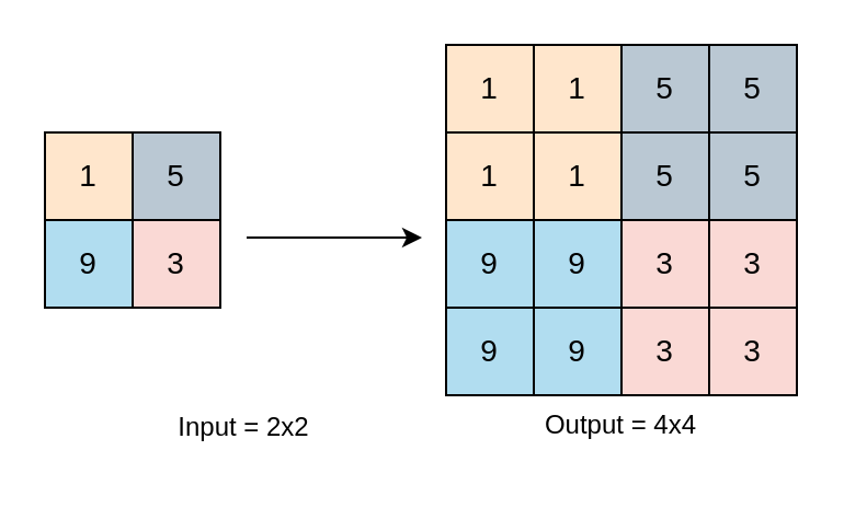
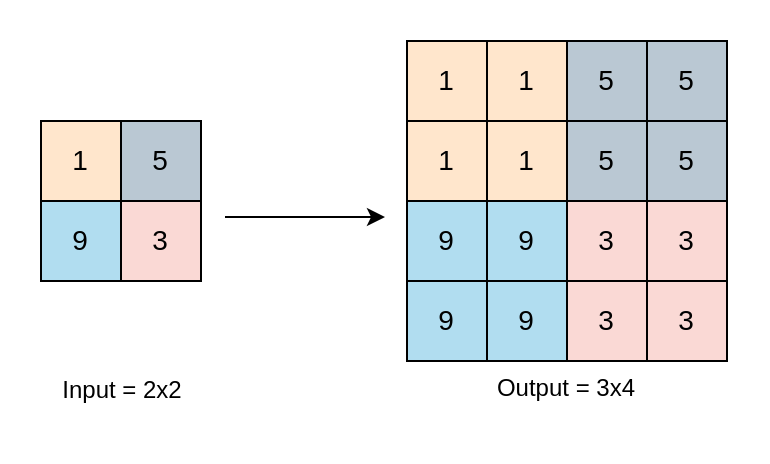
  <mxCell id="0" />
  <mxCell id="1" parent="0" />
  <mxCell id="2" value="1" style="whiteSpace=wrap;html=1;aspect=fixed;fillColor=#ffe6cc;strokeColor=#000000;fontSize=14;" parent="1" vertex="1"><mxGeometry x="203" y="20" width="40" height="40" as="geometry" /></mxCell>
  <mxCell id="3" value="1" style="whiteSpace=wrap;html=1;aspect=fixed;fillColor=#ffe6cc;strokeColor=#000000;fontSize=14;" parent="1" vertex="1"><mxGeometry x="243" y="20" width="40" height="40" as="geometry" /></mxCell>
  <mxCell id="4" value="1" style="whiteSpace=wrap;html=1;aspect=fixed;fillColor=#ffe6cc;strokeColor=#000000;fontSize=14;" parent="1" vertex="1"><mxGeometry x="243" y="60" width="40" height="40" as="geometry" /></mxCell>
  <mxCell id="5" value="1" style="whiteSpace=wrap;html=1;aspect=fixed;fillColor=#ffe6cc;strokeColor=#000000;fontSize=14;" parent="1" vertex="1"><mxGeometry x="203" y="60" width="40" height="40" as="geometry" /></mxCell>
  <mxCell id="6" value="5" style="whiteSpace=wrap;html=1;aspect=fixed;fillColor=#bac8d3;strokeColor=#000000;fontSize=14;" parent="1" vertex="1"><mxGeometry x="283" y="20" width="40" height="40" as="geometry" /></mxCell>
  <mxCell id="7" value="5" style="whiteSpace=wrap;html=1;aspect=fixed;fillColor=#bac8d3;strokeColor=#000000;fontSize=14;" parent="1" vertex="1"><mxGeometry x="323" y="20" width="40" height="40" as="geometry" /></mxCell>
  <mxCell id="8" value="5" style="whiteSpace=wrap;html=1;aspect=fixed;fillColor=#bac8d3;strokeColor=#000000;fontSize=14;" parent="1" vertex="1"><mxGeometry x="323" y="60" width="40" height="40" as="geometry" /></mxCell>
  <mxCell id="9" value="5" style="whiteSpace=wrap;html=1;aspect=fixed;fillColor=#bac8d3;strokeColor=#000000;fontSize=14;" parent="1" vertex="1"><mxGeometry x="283" y="60" width="40" height="40" as="geometry" /></mxCell>
  <mxCell id="10" value="9" style="whiteSpace=wrap;html=1;aspect=fixed;fillColor=#b1ddf0;strokeColor=#000000;fontSize=14;" parent="1" vertex="1"><mxGeometry x="203" y="100" width="40" height="40" as="geometry" /></mxCell>
  <mxCell id="11" value="9" style="whiteSpace=wrap;html=1;aspect=fixed;fillColor=#b1ddf0;strokeColor=#000000;fontSize=14;" parent="1" vertex="1"><mxGeometry x="243" y="100" width="40" height="40" as="geometry" /></mxCell>
  <mxCell id="12" value="9" style="whiteSpace=wrap;html=1;aspect=fixed;fillColor=#b1ddf0;strokeColor=#000000;fontSize=14;" parent="1" vertex="1"><mxGeometry x="243" y="140" width="40" height="40" as="geometry" /></mxCell>
  <mxCell id="13" value="9" style="whiteSpace=wrap;html=1;aspect=fixed;fillColor=#b1ddf0;strokeColor=#000000;fontSize=14;" parent="1" vertex="1"><mxGeometry x="203" y="140" width="40" height="40" as="geometry" /></mxCell>
  <mxCell id="14" value="3" style="whiteSpace=wrap;html=1;aspect=fixed;fillColor=#fad9d5;strokeColor=#000000;fontSize=14;" parent="1" vertex="1"><mxGeometry x="283" y="100" width="40" height="40" as="geometry" /></mxCell>
  <mxCell id="15" value="3" style="whiteSpace=wrap;html=1;aspect=fixed;fillColor=#fad9d5;strokeColor=#000000;fontSize=14;" parent="1" vertex="1"><mxGeometry x="323" y="100" width="40" height="40" as="geometry" /></mxCell>
  <mxCell id="16" value="3" style="whiteSpace=wrap;html=1;aspect=fixed;fillColor=#fad9d5;strokeColor=#000000;fontSize=14;" parent="1" vertex="1"><mxGeometry x="323" y="140" width="40" height="40" as="geometry" /></mxCell>
  <mxCell id="17" value="3" style="whiteSpace=wrap;html=1;aspect=fixed;fillColor=#fad9d5;strokeColor=#000000;fontSize=14;" parent="1" vertex="1"><mxGeometry x="283" y="140" width="40" height="40" as="geometry" /></mxCell>
  <mxCell id="18" value="1" style="whiteSpace=wrap;html=1;aspect=fixed;fillColor=#ffe6cc;strokeColor=#000000;fontSize=14;" parent="1" vertex="1"><mxGeometry x="20" y="60" width="40" height="40" as="geometry" /></mxCell>
  <mxCell id="19" value="5" style="whiteSpace=wrap;html=1;aspect=fixed;fillColor=#bac8d3;strokeColor=#000000;fontSize=14;" parent="1" vertex="1"><mxGeometry x="60" y="60" width="40" height="40" as="geometry" /></mxCell>
  <mxCell id="20" value="3" style="whiteSpace=wrap;html=1;aspect=fixed;fillColor=#fad9d5;strokeColor=#000000;fontSize=14;" parent="1" vertex="1"><mxGeometry x="60" y="100" width="40" height="40" as="geometry" /></mxCell>
  <mxCell id="21" value="9" style="whiteSpace=wrap;html=1;aspect=fixed;fillColor=#b1ddf0;strokeColor=#000000;fontSize=14;" parent="1" vertex="1"><mxGeometry x="20" y="100" width="40" height="40" as="geometry" /></mxCell>
  <mxCell id="22" value="" style="endArrow=classic;html=1;rounded=0;fontSize=14;" parent="1" edge="1"><mxGeometry width="50" height="50" relative="1" as="geometry"><mxPoint x="112" y="108" as="sourcePoint" /><mxPoint x="192" y="108" as="targetPoint" /></mxGeometry></mxCell>
- <mxCell id="23" value="Input = 2x2" style="text;html=1;strokeColor=none;fillColor=none;align=center;verticalAlign=middle;whiteSpace=wrap;rounded=0;" vertex="1" parent="1"><mxGeometry x="76" y="180" width="70" height="30" as="geometry" /></mxCell>
- <mxCell id="24" value="Output = 4x4" style="text;html=1;strokeColor=none;fillColor=none;align=center;verticalAlign=middle;whiteSpace=wrap;rounded=0;" vertex="1" parent="1"><mxGeometry x="243" y="179" width="80" height="30" as="geometry" /></mxCell>
+ <mxCell id="23" value="Input = 2x2" style="text;html=1;strokeColor=none;fillColor=none;align=center;verticalAlign=middle;whiteSpace=wrap;rounded=0;" vertex="1" parent="1"><mxGeometry x="26" y="180" width="70" height="30" as="geometry" /></mxCell>
+ <mxCell id="24" value="Output = 3x4" style="text;html=1;strokeColor=none;fillColor=none;align=center;verticalAlign=middle;whiteSpace=wrap;rounded=0;" vertex="1" parent="1"><mxGeometry x="243" y="179" width="80" height="30" as="geometry" /></mxCell>
